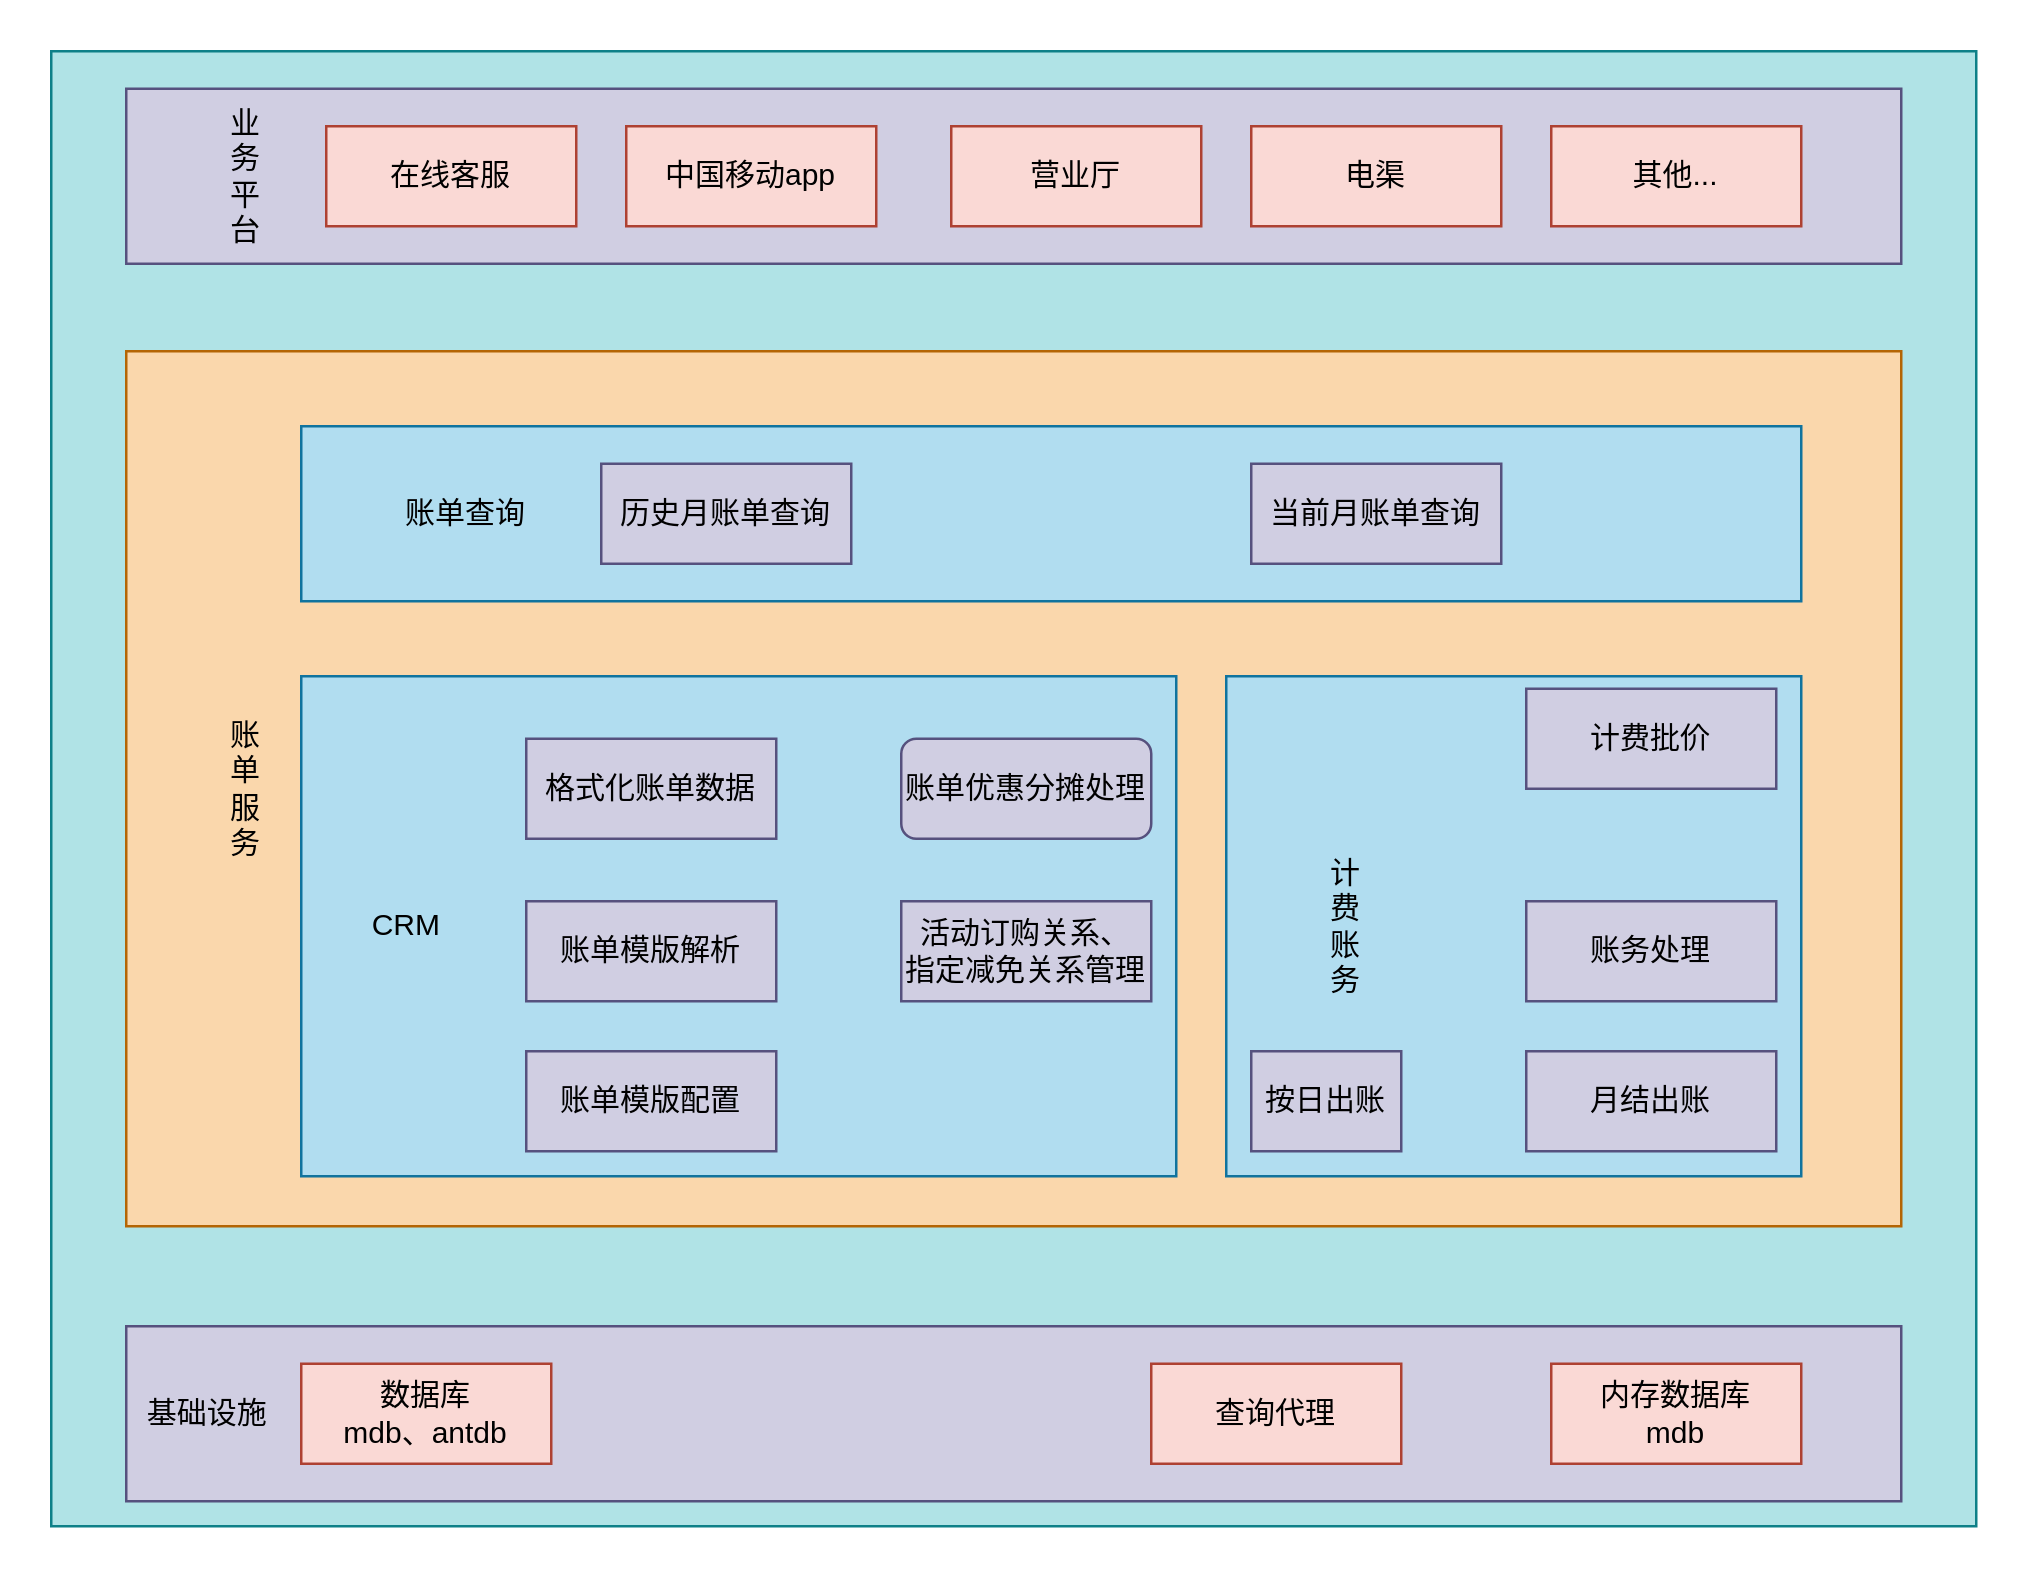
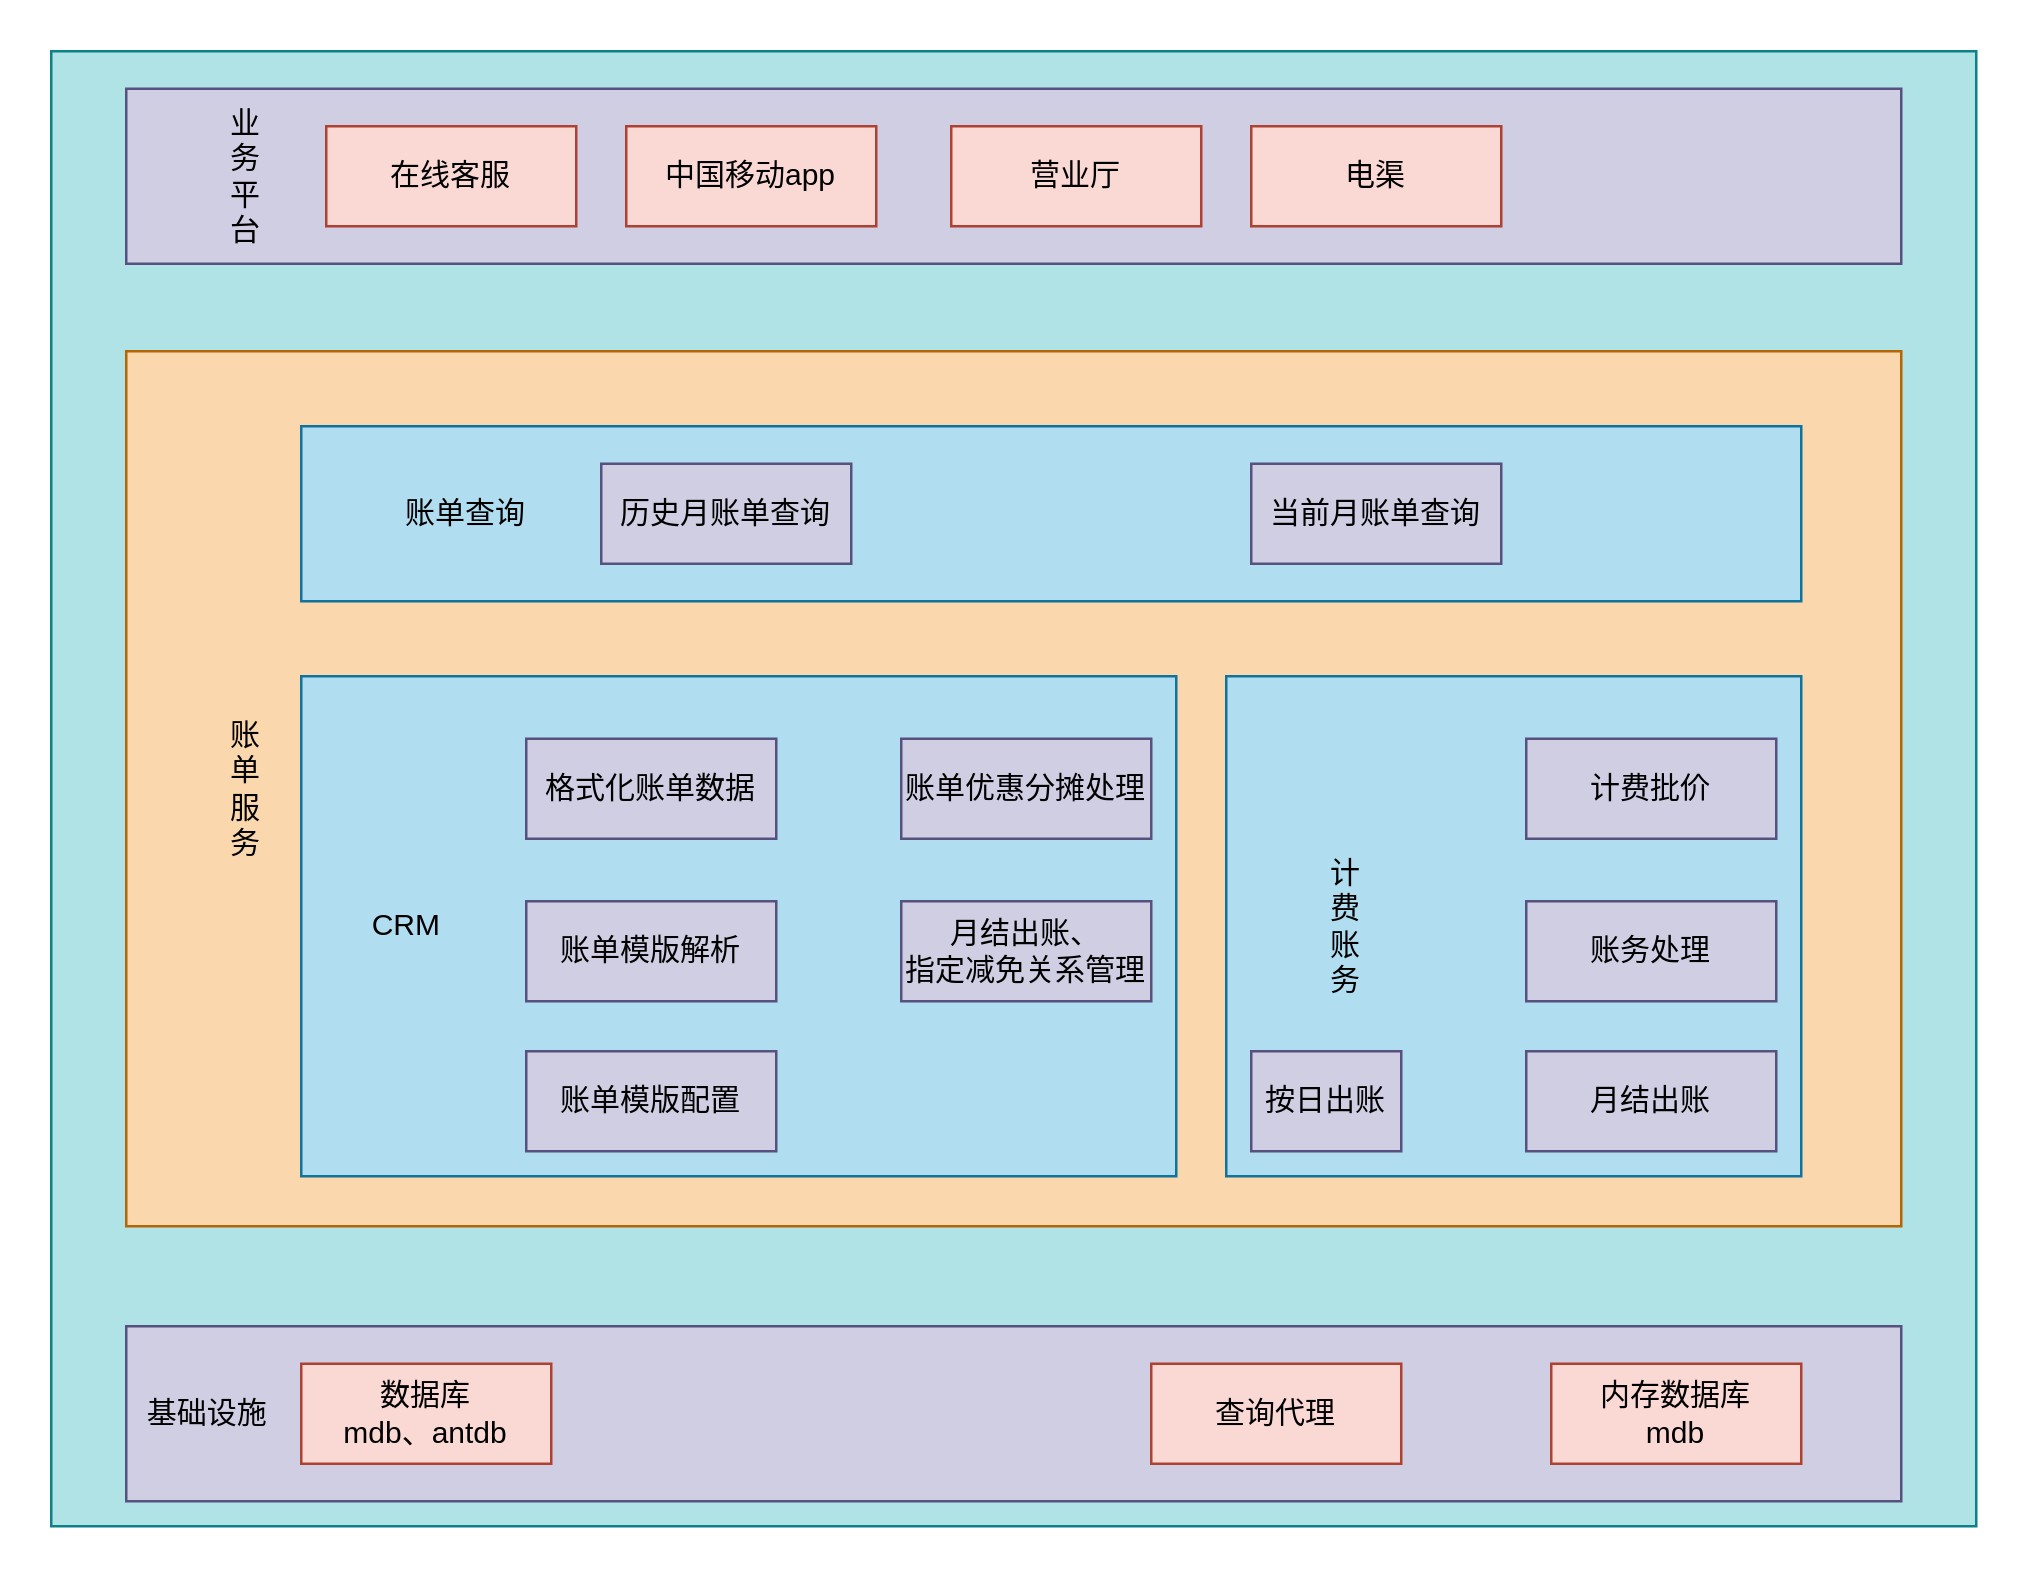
  <mxCell id="0" />
  <mxCell id="1" parent="0" />
  <mxCell id="2" value="" style="rounded=0;whiteSpace=wrap;html=1;fillColor=#b0e3e6;strokeColor=#0e8088;" parent="1" vertex="1"><mxGeometry x="20" y="20" width="770" height="590" as="geometry" /></mxCell>
  <mxCell id="3" value="&lt;blockquote style=&quot;margin: 0 0 0 40px; border: none; padding: 0px;&quot;&gt;业&lt;br&gt;务&lt;br&gt;平&lt;br&gt;台&lt;/blockquote&gt;" style="rounded=0;whiteSpace=wrap;html=1;align=left;fillColor=#d0cee2;strokeColor=#56517e;" parent="1" vertex="1"><mxGeometry x="50" y="35" width="710" height="70" as="geometry" /></mxCell>
  <mxCell id="4" value="&amp;nbsp; 基础设施" style="rounded=0;whiteSpace=wrap;html=1;align=left;fillColor=#d0cee2;strokeColor=#56517e;" parent="1" vertex="1"><mxGeometry x="50" y="530" width="710" height="70" as="geometry" /></mxCell>
  <mxCell id="5" value="在线客服" style="rounded=0;whiteSpace=wrap;html=1;fillColor=#fad9d5;strokeColor=#ae4132;" parent="1" vertex="1"><mxGeometry x="130" y="50" width="100" height="40" as="geometry" /></mxCell>
  <mxCell id="6" value="中国移动app" style="rounded=0;whiteSpace=wrap;html=1;fillColor=#fad9d5;strokeColor=#ae4132;" parent="1" vertex="1"><mxGeometry x="250" y="50" width="100" height="40" as="geometry" /></mxCell>
  <mxCell id="7" value="营业厅" style="rounded=0;whiteSpace=wrap;html=1;fillColor=#fad9d5;strokeColor=#ae4132;" parent="1" vertex="1"><mxGeometry x="380" y="50" width="100" height="40" as="geometry" /></mxCell>
  <mxCell id="8" value="电渠" style="rounded=0;whiteSpace=wrap;html=1;fillColor=#fad9d5;strokeColor=#ae4132;" parent="1" vertex="1"><mxGeometry x="500" y="50" width="100" height="40" as="geometry" /></mxCell>
- <mxCell id="9" value="其他..." style="rounded=0;whiteSpace=wrap;html=1;fillColor=#fad9d5;strokeColor=#ae4132;" parent="1" vertex="1"><mxGeometry x="620" y="50" width="100" height="40" as="geometry" /></mxCell>
  <mxCell id="10" value="&lt;blockquote style=&quot;margin: 0 0 0 40px; border: none; padding: 0px;&quot;&gt;&lt;div style=&quot;&quot;&gt;账&lt;/div&gt;&lt;div style=&quot;&quot;&gt;单&lt;/div&gt;&lt;div style=&quot;&quot;&gt;服&lt;/div&gt;&lt;div style=&quot;&quot;&gt;务&lt;/div&gt;&lt;/blockquote&gt;" style="rounded=0;whiteSpace=wrap;html=1;align=left;fillColor=#fad7ac;strokeColor=#b46504;" parent="1" vertex="1"><mxGeometry x="50" y="140" width="710" height="350" as="geometry" /></mxCell>
  <mxCell id="11" value="&lt;blockquote style=&quot;margin: 0 0 0 40px; border: none; padding: 0px;&quot;&gt;账单查询&lt;/blockquote&gt;" style="rounded=0;whiteSpace=wrap;html=1;fillColor=#b1ddf0;strokeColor=#10739e;align=left;" parent="1" vertex="1"><mxGeometry x="120" y="170" width="600" height="70" as="geometry" /></mxCell>
  <mxCell id="12" value="数据库&lt;br&gt;mdb、antdb" style="rounded=0;whiteSpace=wrap;html=1;fillColor=#fad9d5;strokeColor=#ae4132;" parent="1" vertex="1"><mxGeometry x="120" y="545" width="100" height="40" as="geometry" /></mxCell>
  <mxCell id="13" value="查询代理" style="rounded=0;whiteSpace=wrap;html=1;fillColor=#fad9d5;strokeColor=#ae4132;" parent="1" vertex="1"><mxGeometry x="460" y="545" width="100" height="40" as="geometry" /></mxCell>
  <mxCell id="14" value="内存数据库&lt;br&gt;mdb" style="rounded=0;whiteSpace=wrap;html=1;fillColor=#fad9d5;strokeColor=#ae4132;" parent="1" vertex="1"><mxGeometry x="620" y="545" width="100" height="40" as="geometry" /></mxCell>
  <mxCell id="15" value="历史月账单查询" style="rounded=0;whiteSpace=wrap;html=1;fillColor=#d0cee2;strokeColor=#56517e;" parent="1" vertex="1"><mxGeometry x="240" y="185" width="100" height="40" as="geometry" /></mxCell>
  <mxCell id="16" value="当前月账单查询" style="rounded=0;whiteSpace=wrap;html=1;fillColor=#d0cee2;strokeColor=#56517e;" parent="1" vertex="1"><mxGeometry x="500" y="185" width="100" height="40" as="geometry" /></mxCell>
  <mxCell id="17" value="&lt;span style=&quot;white-space: pre;&quot;&gt;&#09;&lt;/span&gt;CRM" style="rounded=0;whiteSpace=wrap;html=1;fillColor=#b1ddf0;strokeColor=#10739e;align=left;" parent="1" vertex="1"><mxGeometry x="120" y="270" width="350" height="200" as="geometry" /></mxCell>
  <mxCell id="18" value="&lt;blockquote style=&quot;margin: 0 0 0 40px; border: none; padding: 0px;&quot;&gt;计&lt;br&gt;费&lt;br&gt;账&lt;br&gt;务&lt;/blockquote&gt;" style="rounded=0;whiteSpace=wrap;html=1;fillColor=#b1ddf0;strokeColor=#10739e;align=left;" parent="1" vertex="1"><mxGeometry x="490" y="270" width="230" height="200" as="geometry" /></mxCell>
  <mxCell id="19" value="账单模版配置" style="rounded=0;whiteSpace=wrap;html=1;fillColor=#d0cee2;strokeColor=#56517e;" parent="1" vertex="1"><mxGeometry x="210" y="420" width="100" height="40" as="geometry" /></mxCell>
  <mxCell id="20" value="账单模版解析" style="rounded=0;whiteSpace=wrap;html=1;fillColor=#d0cee2;strokeColor=#56517e;" parent="1" vertex="1"><mxGeometry x="210" y="360" width="100" height="40" as="geometry" /></mxCell>
  <mxCell id="21" value="格式化账单数据" style="rounded=0;whiteSpace=wrap;html=1;fillColor=#d0cee2;strokeColor=#56517e;" parent="1" vertex="1"><mxGeometry x="210" y="295" width="100" height="40" as="geometry" /></mxCell>
- <mxCell id="22" value="活动订购关系、&lt;br&gt;指定减免关系管理" style="rounded=0;whiteSpace=wrap;html=1;fillColor=#d0cee2;strokeColor=#56517e;" parent="1" vertex="1"><mxGeometry x="360" y="360" width="100" height="40" as="geometry" /></mxCell>
- <mxCell id="23" value="账单优惠分摊处理" style="whiteSpace=wrap;html=1;fillColor=#d0cee2;strokeColor=#56517e;rounded=1;" parent="1" vertex="1"><mxGeometry x="360" y="295" width="100" height="40" as="geometry" /></mxCell>
- <mxCell id="24" value="计费批价" style="rounded=0;whiteSpace=wrap;html=1;fillColor=#d0cee2;strokeColor=#56517e;" parent="1" vertex="1"><mxGeometry x="610" y="275" width="100" height="40" as="geometry" /></mxCell>
+ <mxCell id="22" value="月结出账、&lt;br&gt;指定减免关系管理" style="rounded=0;whiteSpace=wrap;html=1;fillColor=#d0cee2;strokeColor=#56517e;" parent="1" vertex="1"><mxGeometry x="360" y="360" width="100" height="40" as="geometry" /></mxCell>
+ <mxCell id="23" value="账单优惠分摊处理" style="rounded=0;whiteSpace=wrap;html=1;fillColor=#d0cee2;strokeColor=#56517e;" parent="1" vertex="1"><mxGeometry x="360" y="295" width="100" height="40" as="geometry" /></mxCell>
+ <mxCell id="24" value="计费批价" style="rounded=0;whiteSpace=wrap;html=1;fillColor=#d0cee2;strokeColor=#56517e;" parent="1" vertex="1"><mxGeometry x="610" y="295" width="100" height="40" as="geometry" /></mxCell>
  <mxCell id="25" value="账务处理" style="rounded=0;whiteSpace=wrap;html=1;fillColor=#d0cee2;strokeColor=#56517e;" parent="1" vertex="1"><mxGeometry x="610" y="360" width="100" height="40" as="geometry" /></mxCell>
  <mxCell id="26" value="月结出账" style="rounded=0;whiteSpace=wrap;html=1;fillColor=#d0cee2;strokeColor=#56517e;" parent="1" vertex="1"><mxGeometry x="610" y="420" width="100" height="40" as="geometry" /></mxCell>
  <mxCell id="27" value="按日出账" style="rounded=0;whiteSpace=wrap;html=1;fillColor=#d0cee2;strokeColor=#56517e;" parent="1" vertex="1"><mxGeometry x="500" y="420" width="60" height="40" as="geometry" /></mxCell>
